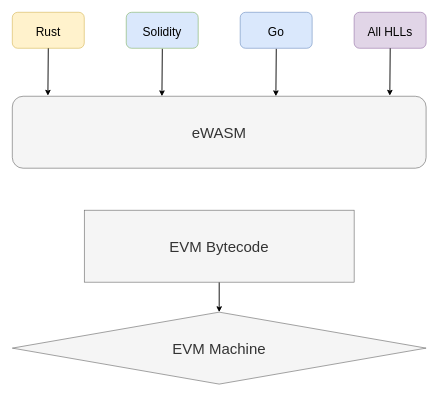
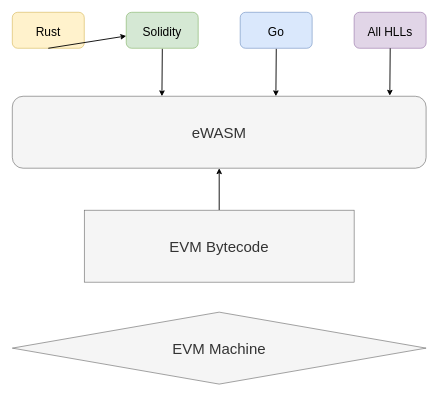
  <mxCell id="0" />
  <mxCell id="1" parent="0" />
  <mxCell id="2" value="&lt;font style=&quot;font-size: 25px;&quot;&gt;eWASM&lt;/font&gt;" style="rounded=1;whiteSpace=wrap;html=1;fillColor=#f5f5f5;fontColor=#333333;strokeColor=#666666;" vertex="1" parent="1"><mxGeometry x="20" y="160" width="690" height="120" as="geometry" /></mxCell>
- <mxCell id="3" value="&lt;font style=&quot;font-size: 20px;&quot;&gt;Solidity&lt;/font&gt;" style="rounded=1;whiteSpace=wrap;html=1;fontSize=25;fillColor=#dae8fc;strokeColor=#82b366;" vertex="1" parent="1"><mxGeometry x="210" y="20" width="120" height="60" as="geometry" /></mxCell>
+ <mxCell id="3" value="&lt;font style=&quot;font-size: 20px;&quot;&gt;Solidity&lt;/font&gt;" style="rounded=1;whiteSpace=wrap;html=1;fontSize=25;fillColor=#d5e8d4;strokeColor=#82b366;" vertex="1" parent="1"><mxGeometry x="210" y="20" width="120" height="60" as="geometry" /></mxCell>
  <mxCell id="4" value="&lt;font style=&quot;font-size: 20px;&quot;&gt;Rust&lt;/font&gt;" style="rounded=1;whiteSpace=wrap;html=1;fontSize=25;fillColor=#fff2cc;strokeColor=#d6b656;" vertex="1" parent="1"><mxGeometry x="20" y="20" width="120" height="60" as="geometry" /></mxCell>
  <mxCell id="5" value="&lt;font style=&quot;font-size: 20px;&quot;&gt;Go&lt;/font&gt;" style="rounded=1;whiteSpace=wrap;html=1;fontSize=25;fillColor=#dae8fc;strokeColor=#6c8ebf;" vertex="1" parent="1"><mxGeometry x="400" y="20" width="120" height="60" as="geometry" /></mxCell>
  <mxCell id="6" value="&lt;font style=&quot;font-size: 20px;&quot;&gt;All HLLs&lt;/font&gt;" style="rounded=1;whiteSpace=wrap;html=1;fontSize=25;fillColor=#e1d5e7;strokeColor=#9673a6;" vertex="1" parent="1"><mxGeometry x="590" y="20" width="120" height="60" as="geometry" /></mxCell>
- <mxCell id="7" value="" style="endArrow=classic;html=1;rounded=0;fontSize=20;exitX=0.5;exitY=1;exitDx=0;exitDy=0;entryX=0.086;entryY=-0.008;entryDx=0;entryDy=0;entryPerimeter=0;strokeWidth=1.5;" edge="1" parent="1" source="4" target="2"><mxGeometry width="50" height="50" relative="1" as="geometry"><mxPoint x="330" y="160" as="sourcePoint" /><mxPoint x="380" y="110" as="targetPoint" /></mxGeometry></mxCell>
+ <mxCell id="7" value="" style="endArrow=classic;html=1;rounded=0;fontSize=20;exitX=0.5;exitY=1;exitDx=0;exitDy=0;strokeWidth=1.5;" edge="1" parent="1" source="4" target="3"><mxGeometry width="50" height="50" relative="1" as="geometry"><mxPoint x="330" y="160" as="sourcePoint" /><mxPoint x="380" y="110" as="targetPoint" /></mxGeometry></mxCell>
  <mxCell id="8" value="" style="endArrow=classic;html=1;rounded=0;fontSize=20;exitX=0.5;exitY=1;exitDx=0;exitDy=0;entryX=0.086;entryY=-0.008;entryDx=0;entryDy=0;entryPerimeter=0;strokeWidth=1.5;" edge="1" parent="1"><mxGeometry width="50" height="50" relative="1" as="geometry"><mxPoint x="270.16" y="80.96" as="sourcePoint" /><mxPoint x="269.5" y="160" as="targetPoint" /></mxGeometry></mxCell>
  <mxCell id="9" value="" style="endArrow=classic;html=1;rounded=0;fontSize=20;exitX=0.5;exitY=1;exitDx=0;exitDy=0;entryX=0.086;entryY=-0.008;entryDx=0;entryDy=0;entryPerimeter=0;strokeWidth=1.5;" edge="1" parent="1"><mxGeometry width="50" height="50" relative="1" as="geometry"><mxPoint x="460.16" y="80.96" as="sourcePoint" /><mxPoint x="459.5" y="160" as="targetPoint" /></mxGeometry></mxCell>
  <mxCell id="10" value="" style="endArrow=classic;html=1;rounded=0;fontSize=20;exitX=0.5;exitY=1;exitDx=0;exitDy=0;entryX=0.086;entryY=-0.008;entryDx=0;entryDy=0;entryPerimeter=0;strokeWidth=1.5;" edge="1" parent="1"><mxGeometry width="50" height="50" relative="1" as="geometry"><mxPoint x="650.16" y="80" as="sourcePoint" /><mxPoint x="649.5" y="159.04" as="targetPoint" /></mxGeometry></mxCell>
- <mxCell id="11" value="" style="edgeStyle=orthogonalEdgeStyle;rounded=0;orthogonalLoop=1;jettySize=auto;html=1;fontSize=25;strokeWidth=1.5;" edge="1" parent="1" source="12" target="13"><mxGeometry relative="1" as="geometry" /></mxCell>
+ <mxCell id="11" value="" style="edgeStyle=orthogonalEdgeStyle;rounded=0;orthogonalLoop=1;jettySize=auto;html=1;fontSize=25;strokeWidth=1.5;" edge="1" parent="1" source="12" target="2"><mxGeometry relative="1" as="geometry" /></mxCell>
  <mxCell id="12" value="&lt;font style=&quot;font-size: 25px;&quot;&gt;EVM Bytecode&lt;/font&gt;" style="whiteSpace=wrap;html=1;fontSize=20;fillColor=#f5f5f5;fontColor=#333333;strokeColor=#666666;rounded=0;" vertex="1" parent="1"><mxGeometry x="140" y="350" width="450" height="120" as="geometry" /></mxCell>
  <mxCell id="13" value="&lt;font style=&quot;font-size: 25px;&quot;&gt;EVM Machine&lt;/font&gt;" style="rhombus;whiteSpace=wrap;html=1;fillColor=#f5f5f5;fontColor=#333333;strokeColor=#666666;" vertex="1" parent="1"><mxGeometry x="20" y="520" width="690" height="120" as="geometry" /></mxCell>
